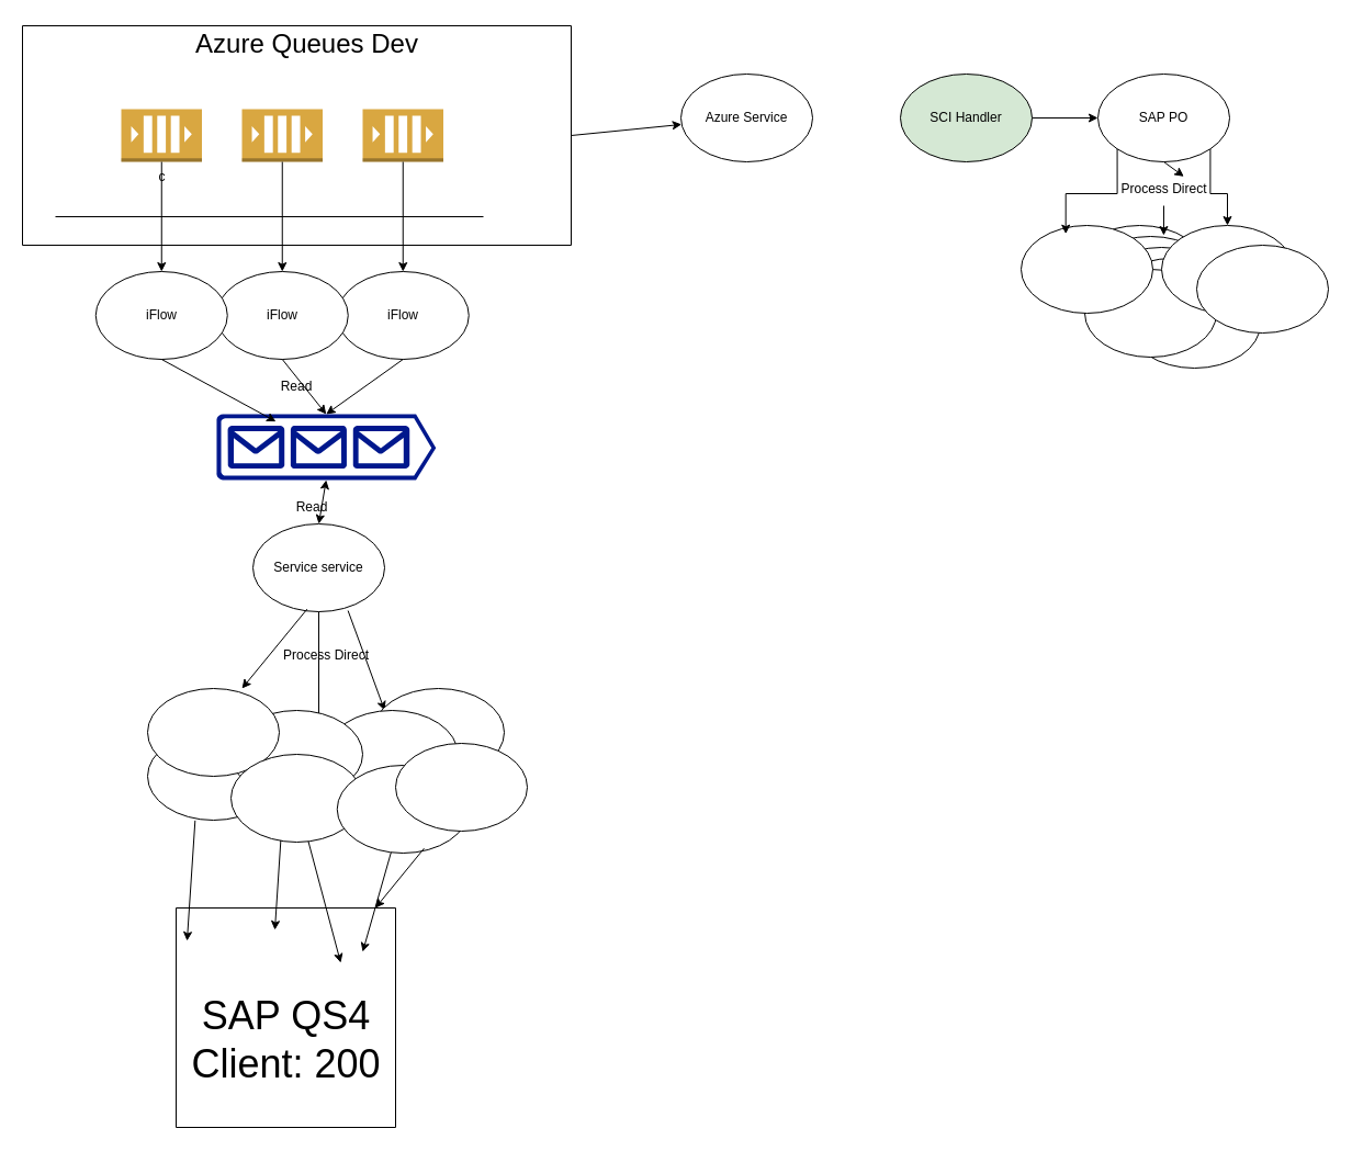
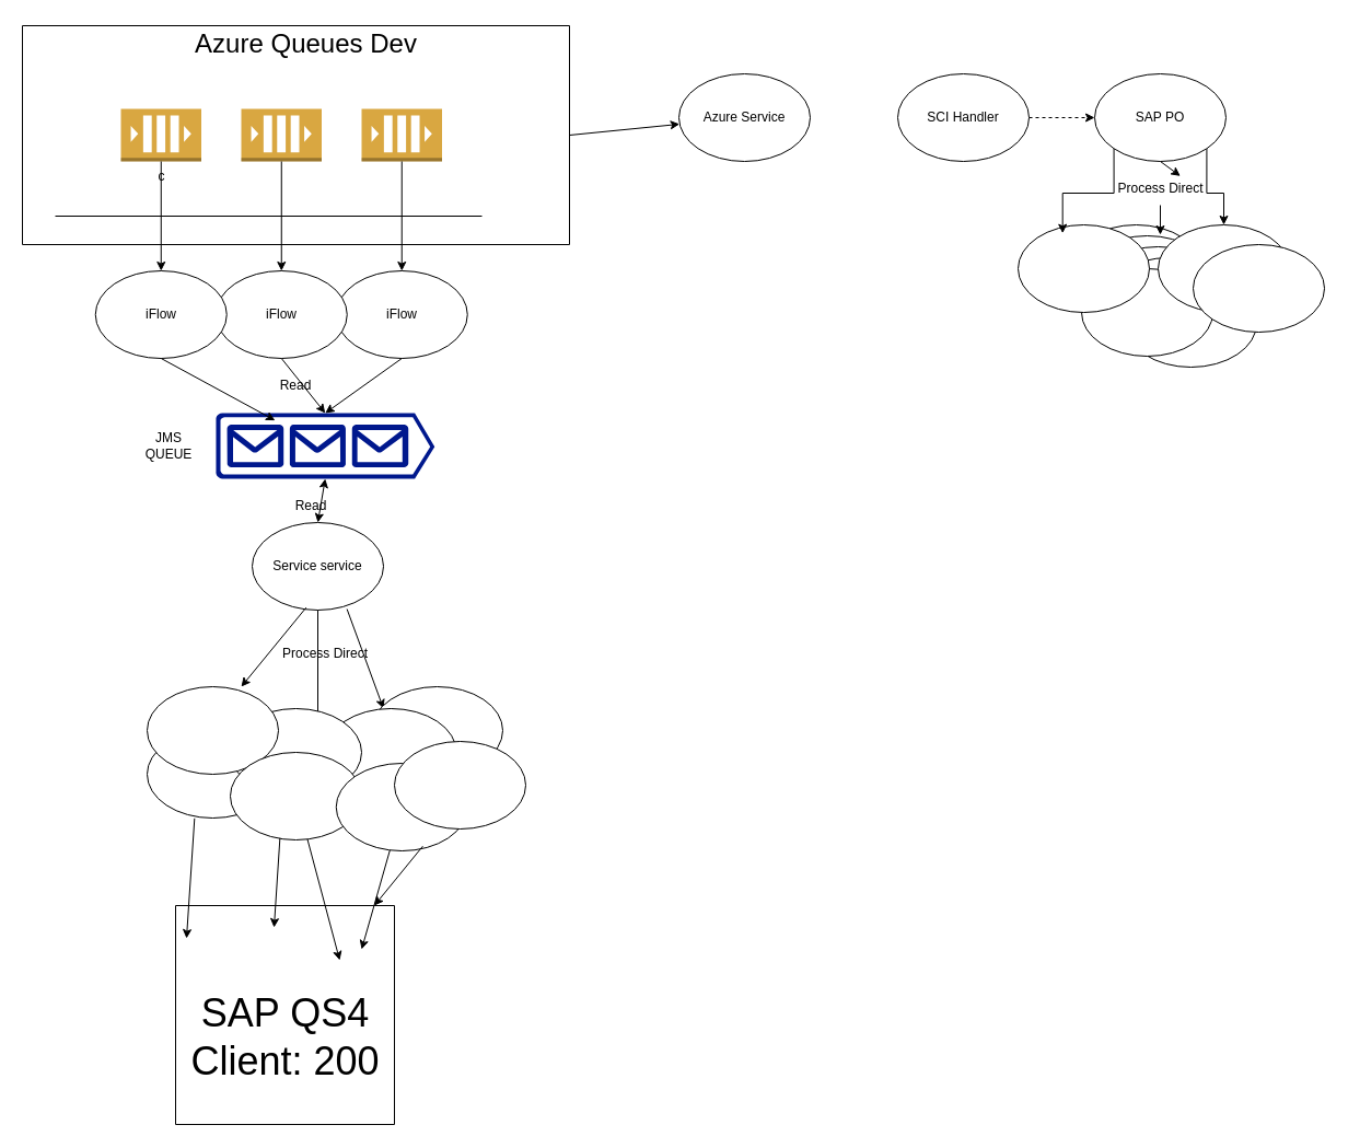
  <mxCell id="0" />
  <mxCell id="1" parent="0" />
  <mxCell id="2" value="c" style="outlineConnect=0;dashed=0;verticalLabelPosition=bottom;verticalAlign=top;align=center;html=1;shape=mxgraph.aws3.queue;fillColor=#D9A741;gradientColor=none;" vertex="1" parent="1"><mxGeometry x="110" y="99" width="73.5" height="48" as="geometry" /></mxCell>
  <mxCell id="3" value="" style="outlineConnect=0;dashed=0;verticalLabelPosition=bottom;verticalAlign=top;align=center;html=1;shape=mxgraph.aws3.queue;fillColor=#D9A741;gradientColor=none;" vertex="1" parent="1"><mxGeometry x="220" y="99" width="73.5" height="48" as="geometry" /></mxCell>
  <mxCell id="4" value="" style="outlineConnect=0;dashed=0;verticalLabelPosition=bottom;verticalAlign=top;align=center;html=1;shape=mxgraph.aws3.queue;fillColor=#D9A741;gradientColor=none;" vertex="1" parent="1"><mxGeometry x="330" y="99" width="73.5" height="48" as="geometry" /></mxCell>
  <mxCell id="5" value="iFlow" style="ellipse;whiteSpace=wrap;html=1;" vertex="1" parent="1"><mxGeometry x="306.75" y="247" width="120" height="80" as="geometry" /></mxCell>
  <mxCell id="6" value="" style="endArrow=classic;html=1;rounded=0;" edge="1" parent="1" source="2" target="9"><mxGeometry width="50" height="50" relative="1" as="geometry"><mxPoint x="260" y="217" as="sourcePoint" /><mxPoint x="340" y="277" as="targetPoint" /></mxGeometry></mxCell>
  <mxCell id="7" value="" style="endArrow=classic;html=1;rounded=0;" edge="1" parent="1" source="4" target="5"><mxGeometry width="50" height="50" relative="1" as="geometry"><mxPoint x="330" y="197" as="sourcePoint" /><mxPoint x="591" y="274" as="targetPoint" /></mxGeometry></mxCell>
  <mxCell id="8" value="iFlow" style="ellipse;whiteSpace=wrap;html=1;" vertex="1" parent="1"><mxGeometry x="196.75" y="247" width="120" height="80" as="geometry" /></mxCell>
  <mxCell id="9" value="iFlow" style="ellipse;whiteSpace=wrap;html=1;" vertex="1" parent="1"><mxGeometry x="86.75" y="247" width="120" height="80" as="geometry" /></mxCell>
  <mxCell id="10" value="" style="endArrow=classic;html=1;rounded=0;" edge="1" parent="1" source="3" target="8"><mxGeometry width="50" height="50" relative="1" as="geometry"><mxPoint x="260" y="217" as="sourcePoint" /><mxPoint x="310" y="167" as="targetPoint" /></mxGeometry></mxCell>
  <mxCell id="11" value="" style="endArrow=none;html=1;rounded=0;" edge="1" parent="1"><mxGeometry width="50" height="50" relative="1" as="geometry"><mxPoint x="50" y="197" as="sourcePoint" /><mxPoint x="440" y="197" as="targetPoint" /></mxGeometry></mxCell>
  <mxCell id="12" value="" style="swimlane;startSize=0;" vertex="1" parent="1"><mxGeometry x="20" y="23" width="500" height="200" as="geometry" /></mxCell>
  <mxCell id="13" value="&lt;font style=&quot;font-size: 24px;&quot;&gt;Azure Queues Dev&lt;/font&gt;" style="text;html=1;align=center;verticalAlign=middle;resizable=0;points=[];autosize=1;strokeColor=none;fillColor=none;" vertex="1" parent="1"><mxGeometry x="164" y="20" width="230" height="40" as="geometry" /></mxCell>
  <mxCell id="14" value="" style="sketch=0;aspect=fixed;pointerEvents=1;shadow=0;dashed=0;html=1;strokeColor=none;labelPosition=center;verticalLabelPosition=bottom;verticalAlign=top;align=center;fillColor=#00188D;shape=mxgraph.azure.queue_generic" vertex="1" parent="1"><mxGeometry x="196.75" y="377" width="200" height="60" as="geometry" /></mxCell>
  <mxCell id="15" value="" style="endArrow=classic;html=1;rounded=0;exitX=0.5;exitY=1;exitDx=0;exitDy=0;entryX=0.5;entryY=0;entryDx=0;entryDy=0;entryPerimeter=0;" edge="1" parent="1" source="8" target="14"><mxGeometry width="50" height="50" relative="1" as="geometry"><mxPoint x="276.75" y="337" as="sourcePoint" /><mxPoint x="270" y="367" as="targetPoint" /></mxGeometry></mxCell>
  <mxCell id="16" value="" style="endArrow=classic;html=1;rounded=0;exitX=0.5;exitY=1;exitDx=0;exitDy=0;entryX=0.271;entryY=0.111;entryDx=0;entryDy=0;entryPerimeter=0;" edge="1" parent="1" source="9" target="14"><mxGeometry width="50" height="50" relative="1" as="geometry"><mxPoint x="260" y="277" as="sourcePoint" /><mxPoint x="310" y="227" as="targetPoint" /></mxGeometry></mxCell>
  <mxCell id="17" value="" style="endArrow=classic;html=1;rounded=0;exitX=0.5;exitY=1;exitDx=0;exitDy=0;entryX=0.5;entryY=0;entryDx=0;entryDy=0;entryPerimeter=0;" edge="1" parent="1" source="5" target="14"><mxGeometry width="50" height="50" relative="1" as="geometry"><mxPoint x="370" y="347" as="sourcePoint" /><mxPoint x="340" y="367" as="targetPoint" /></mxGeometry></mxCell>
+ <mxCell id="18" value="JMS QUEUE" style="text;html=1;align=center;verticalAlign=middle;whiteSpace=wrap;rounded=0;" vertex="1" parent="1"><mxGeometry x="123.5" y="392" width="60" height="30" as="geometry" /></mxCell>
  <mxCell id="19" value="Service service" style="ellipse;whiteSpace=wrap;html=1;" vertex="1" parent="1"><mxGeometry x="230" y="477" width="120" height="80" as="geometry" /></mxCell>
  <mxCell id="20" value="" style="endArrow=classic;html=1;rounded=0;exitX=0.411;exitY=0.971;exitDx=0;exitDy=0;exitPerimeter=0;" edge="1" parent="1" source="19"><mxGeometry width="50" height="50" relative="1" as="geometry"><mxPoint x="260" y="507" as="sourcePoint" /><mxPoint x="220" y="627" as="targetPoint" /></mxGeometry></mxCell>
  <mxCell id="21" value="" style="endArrow=classic;html=1;rounded=0;exitX=0.722;exitY=0.988;exitDx=0;exitDy=0;exitPerimeter=0;" edge="1" parent="1" source="19"><mxGeometry width="50" height="50" relative="1" as="geometry"><mxPoint x="370" y="677" as="sourcePoint" /><mxPoint x="350" y="647" as="targetPoint" /></mxGeometry></mxCell>
  <mxCell id="22" value="" style="endArrow=classic;startArrow=classic;html=1;rounded=0;exitX=0.5;exitY=1;exitDx=0;exitDy=0;exitPerimeter=0;entryX=0.5;entryY=0;entryDx=0;entryDy=0;" edge="1" parent="1" source="14" target="19"><mxGeometry width="50" height="50" relative="1" as="geometry"><mxPoint x="260" y="507" as="sourcePoint" /><mxPoint x="310" y="457" as="targetPoint" /></mxGeometry></mxCell>
  <mxCell id="23" value="" style="endArrow=classic;html=1;rounded=0;exitX=0.5;exitY=1;exitDx=0;exitDy=0;" edge="1" parent="1" source="19"><mxGeometry width="50" height="50" relative="1" as="geometry"><mxPoint x="290" y="557" as="sourcePoint" /><mxPoint x="290" y="687" as="targetPoint" /></mxGeometry></mxCell>
  <mxCell id="24" value="Read" style="text;html=1;align=center;verticalAlign=middle;whiteSpace=wrap;rounded=0;" vertex="1" parent="1"><mxGeometry x="150" y="337" width="240" height="30" as="geometry" /></mxCell>
  <mxCell id="25" value="Read" style="text;html=1;align=center;verticalAlign=middle;whiteSpace=wrap;rounded=0;" vertex="1" parent="1"><mxGeometry x="163.5" y="447" width="240" height="30" as="geometry" /></mxCell>
  <mxCell id="26" value="Process Direct" style="text;html=1;align=center;verticalAlign=middle;whiteSpace=wrap;rounded=0;" vertex="1" parent="1"><mxGeometry x="176.75" y="582" width="240" height="30" as="geometry" /></mxCell>
  <mxCell id="27" value="" style="ellipse;whiteSpace=wrap;html=1;" vertex="1" parent="1"><mxGeometry x="134" y="667" width="120" height="80" as="geometry" /></mxCell>
  <mxCell id="28" value="" style="ellipse;whiteSpace=wrap;html=1;" vertex="1" parent="1"><mxGeometry x="339" y="627" width="120" height="80" as="geometry" /></mxCell>
  <mxCell id="29" value="" style="ellipse;whiteSpace=wrap;html=1;" vertex="1" parent="1"><mxGeometry x="296.75" y="647" width="120" height="80" as="geometry" /></mxCell>
  <mxCell id="30" value="" style="ellipse;whiteSpace=wrap;html=1;" vertex="1" parent="1"><mxGeometry x="210" y="647" width="120" height="80" as="geometry" /></mxCell>
  <mxCell id="31" value="" style="ellipse;whiteSpace=wrap;html=1;" vertex="1" parent="1"><mxGeometry x="134" y="627" width="120" height="80" as="geometry" /></mxCell>
  <mxCell id="32" value="" style="ellipse;whiteSpace=wrap;html=1;" vertex="1" parent="1"><mxGeometry x="210" y="687" width="120" height="80" as="geometry" /></mxCell>
  <mxCell id="33" value="" style="ellipse;whiteSpace=wrap;html=1;" vertex="1" parent="1"><mxGeometry x="306.75" y="697" width="120" height="80" as="geometry" /></mxCell>
  <mxCell id="34" value="" style="ellipse;whiteSpace=wrap;html=1;" vertex="1" parent="1"><mxGeometry x="360" y="677" width="120" height="80" as="geometry" /></mxCell>
  <mxCell id="35" value="" style="endArrow=classic;html=1;rounded=0;" edge="1" parent="1" source="33"><mxGeometry width="50" height="50" relative="1" as="geometry"><mxPoint x="350" y="847" as="sourcePoint" /><mxPoint x="330" y="867" as="targetPoint" /></mxGeometry></mxCell>
  <mxCell id="36" value="" style="endArrow=classic;html=1;rounded=0;" edge="1" parent="1" source="32"><mxGeometry width="50" height="50" relative="1" as="geometry"><mxPoint x="270" y="817" as="sourcePoint" /><mxPoint x="310" y="877" as="targetPoint" /></mxGeometry></mxCell>
  <mxCell id="37" value="" style="endArrow=classic;html=1;rounded=0;exitX=0.361;exitY=1.004;exitDx=0;exitDy=0;exitPerimeter=0;" edge="1" parent="1" source="27"><mxGeometry width="50" height="50" relative="1" as="geometry"><mxPoint x="180" y="757" as="sourcePoint" /><mxPoint x="170" y="857" as="targetPoint" /></mxGeometry></mxCell>
  <mxCell id="38" value="" style="endArrow=classic;html=1;rounded=0;exitX=0.378;exitY=0.979;exitDx=0;exitDy=0;exitPerimeter=0;" edge="1" parent="1" source="32"><mxGeometry width="50" height="50" relative="1" as="geometry"><mxPoint x="270" y="817" as="sourcePoint" /><mxPoint x="250" y="847" as="targetPoint" /></mxGeometry></mxCell>
  <mxCell id="39" value="" style="endArrow=classic;html=1;rounded=0;exitX=0.66;exitY=0.946;exitDx=0;exitDy=0;exitPerimeter=0;" edge="1" parent="1" source="33" target="40"><mxGeometry width="50" height="50" relative="1" as="geometry"><mxPoint x="270" y="817" as="sourcePoint" /><mxPoint x="370" y="877" as="targetPoint" /></mxGeometry></mxCell>
  <mxCell id="40" value="" style="swimlane;startSize=0;" vertex="1" parent="1"><mxGeometry x="160" y="827" width="200" height="200" as="geometry" /></mxCell>
  <mxCell id="41" value="&lt;font style=&quot;font-size: 36px;&quot;&gt;SAP QS4&lt;br&gt;Client: 200&lt;/font&gt;" style="text;html=1;align=center;verticalAlign=middle;resizable=0;points=[];autosize=1;strokeColor=none;fillColor=none;" vertex="1" parent="40"><mxGeometry y="70" width="200" height="100" as="geometry" /></mxCell>
  <mxCell id="42" value="Azure Service" style="ellipse;whiteSpace=wrap;html=1;" vertex="1" parent="1"><mxGeometry x="620" y="67" width="120" height="80" as="geometry" /></mxCell>
- <mxCell id="43" style="edgeStyle=orthogonalEdgeStyle;rounded=0;orthogonalLoop=1;jettySize=auto;html=1;exitX=1;exitY=0.5;exitDx=0;exitDy=0;entryX=0;entryY=0.5;entryDx=0;entryDy=0;" edge="1" parent="1" source="44" target="46"><mxGeometry relative="1" as="geometry" /></mxCell>
- <mxCell id="44" value="SCI Handler" style="ellipse;whiteSpace=wrap;html=1;fillColor=#d5e8d4;" vertex="1" parent="1"><mxGeometry x="820" y="67" width="120" height="80" as="geometry" /></mxCell>
+ <mxCell id="43" style="edgeStyle=orthogonalEdgeStyle;rounded=0;orthogonalLoop=1;jettySize=auto;html=1;exitX=1;exitY=0.5;exitDx=0;exitDy=0;entryX=0;entryY=0.5;entryDx=0;entryDy=0;dashed=1;" edge="1" parent="1" source="44" target="46"><mxGeometry relative="1" as="geometry" /></mxCell>
+ <mxCell id="44" value="SCI Handler" style="ellipse;whiteSpace=wrap;html=1;" vertex="1" parent="1"><mxGeometry x="820" y="67" width="120" height="80" as="geometry" /></mxCell>
  <mxCell id="45" style="edgeStyle=orthogonalEdgeStyle;rounded=0;orthogonalLoop=1;jettySize=auto;html=1;exitX=1;exitY=1;exitDx=0;exitDy=0;entryX=0.5;entryY=0;entryDx=0;entryDy=0;" edge="1" parent="1" source="46" target="56"><mxGeometry relative="1" as="geometry" /></mxCell>
  <mxCell id="46" value="SAP PO" style="ellipse;whiteSpace=wrap;html=1;" vertex="1" parent="1"><mxGeometry x="1000" y="67" width="120" height="80" as="geometry" /></mxCell>
  <mxCell id="47" value="" style="endArrow=classic;html=1;rounded=0;exitX=1;exitY=0.5;exitDx=0;exitDy=0;" edge="1" parent="1" source="12" target="42"><mxGeometry width="50" height="50" relative="1" as="geometry"><mxPoint x="750" y="387" as="sourcePoint" /><mxPoint x="800" y="337" as="targetPoint" /></mxGeometry></mxCell>
  <mxCell id="48" value="" style="ellipse;whiteSpace=wrap;html=1;" vertex="1" parent="1"><mxGeometry x="978" y="205" width="120" height="80" as="geometry" /></mxCell>
  <mxCell id="49" value="" style="ellipse;whiteSpace=wrap;html=1;" vertex="1" parent="1"><mxGeometry x="988" y="215" width="120" height="80" as="geometry" /></mxCell>
  <mxCell id="50" value="" style="ellipse;whiteSpace=wrap;html=1;" vertex="1" parent="1"><mxGeometry x="998" y="225" width="120" height="80" as="geometry" /></mxCell>
  <mxCell id="51" value="" style="ellipse;whiteSpace=wrap;html=1;" vertex="1" parent="1"><mxGeometry x="1008" y="235" width="120" height="80" as="geometry" /></mxCell>
  <mxCell id="52" value="" style="ellipse;whiteSpace=wrap;html=1;" vertex="1" parent="1"><mxGeometry x="1018" y="245" width="120" height="80" as="geometry" /></mxCell>
  <mxCell id="53" value="" style="ellipse;whiteSpace=wrap;html=1;" vertex="1" parent="1"><mxGeometry x="1028" y="255" width="120" height="80" as="geometry" /></mxCell>
  <mxCell id="54" value="" style="ellipse;whiteSpace=wrap;html=1;" vertex="1" parent="1"><mxGeometry x="988" y="245" width="120" height="80" as="geometry" /></mxCell>
  <mxCell id="55" value="" style="ellipse;whiteSpace=wrap;html=1;" vertex="1" parent="1"><mxGeometry x="930" y="205" width="120" height="80" as="geometry" /></mxCell>
  <mxCell id="56" value="" style="ellipse;whiteSpace=wrap;html=1;" vertex="1" parent="1"><mxGeometry x="1058" y="205" width="120" height="80" as="geometry" /></mxCell>
  <mxCell id="57" value="" style="ellipse;whiteSpace=wrap;html=1;" vertex="1" parent="1"><mxGeometry x="1090" y="223" width="120" height="80" as="geometry" /></mxCell>
  <mxCell id="58" value="" style="endArrow=classic;html=1;rounded=0;entryX=0.683;entryY=0.113;entryDx=0;entryDy=0;exitX=0.5;exitY=1;exitDx=0;exitDy=0;entryPerimeter=0;" edge="1" parent="1" source="61" target="48"><mxGeometry width="50" height="50" relative="1" as="geometry"><mxPoint x="750" y="387" as="sourcePoint" /><mxPoint x="800" y="337" as="targetPoint" /></mxGeometry></mxCell>
  <mxCell id="59" style="edgeStyle=orthogonalEdgeStyle;rounded=0;orthogonalLoop=1;jettySize=auto;html=1;exitX=0;exitY=1;exitDx=0;exitDy=0;entryX=0.339;entryY=0.096;entryDx=0;entryDy=0;entryPerimeter=0;" edge="1" parent="1" source="46" target="55"><mxGeometry relative="1" as="geometry" /></mxCell>
  <mxCell id="60" value="" style="endArrow=classic;html=1;rounded=0;entryX=0.683;entryY=0.113;entryDx=0;entryDy=0;exitX=0.5;exitY=1;exitDx=0;exitDy=0;entryPerimeter=0;" edge="1" parent="1" source="46" target="61"><mxGeometry width="50" height="50" relative="1" as="geometry"><mxPoint x="1060" y="147" as="sourcePoint" /><mxPoint x="1060" y="214" as="targetPoint" /></mxGeometry></mxCell>
  <mxCell id="61" value="Process Direct" style="text;html=1;align=center;verticalAlign=middle;resizable=0;points=[];autosize=1;strokeColor=none;fillColor=none;" vertex="1" parent="1"><mxGeometry x="1010" y="157" width="100" height="30" as="geometry" /></mxCell>
